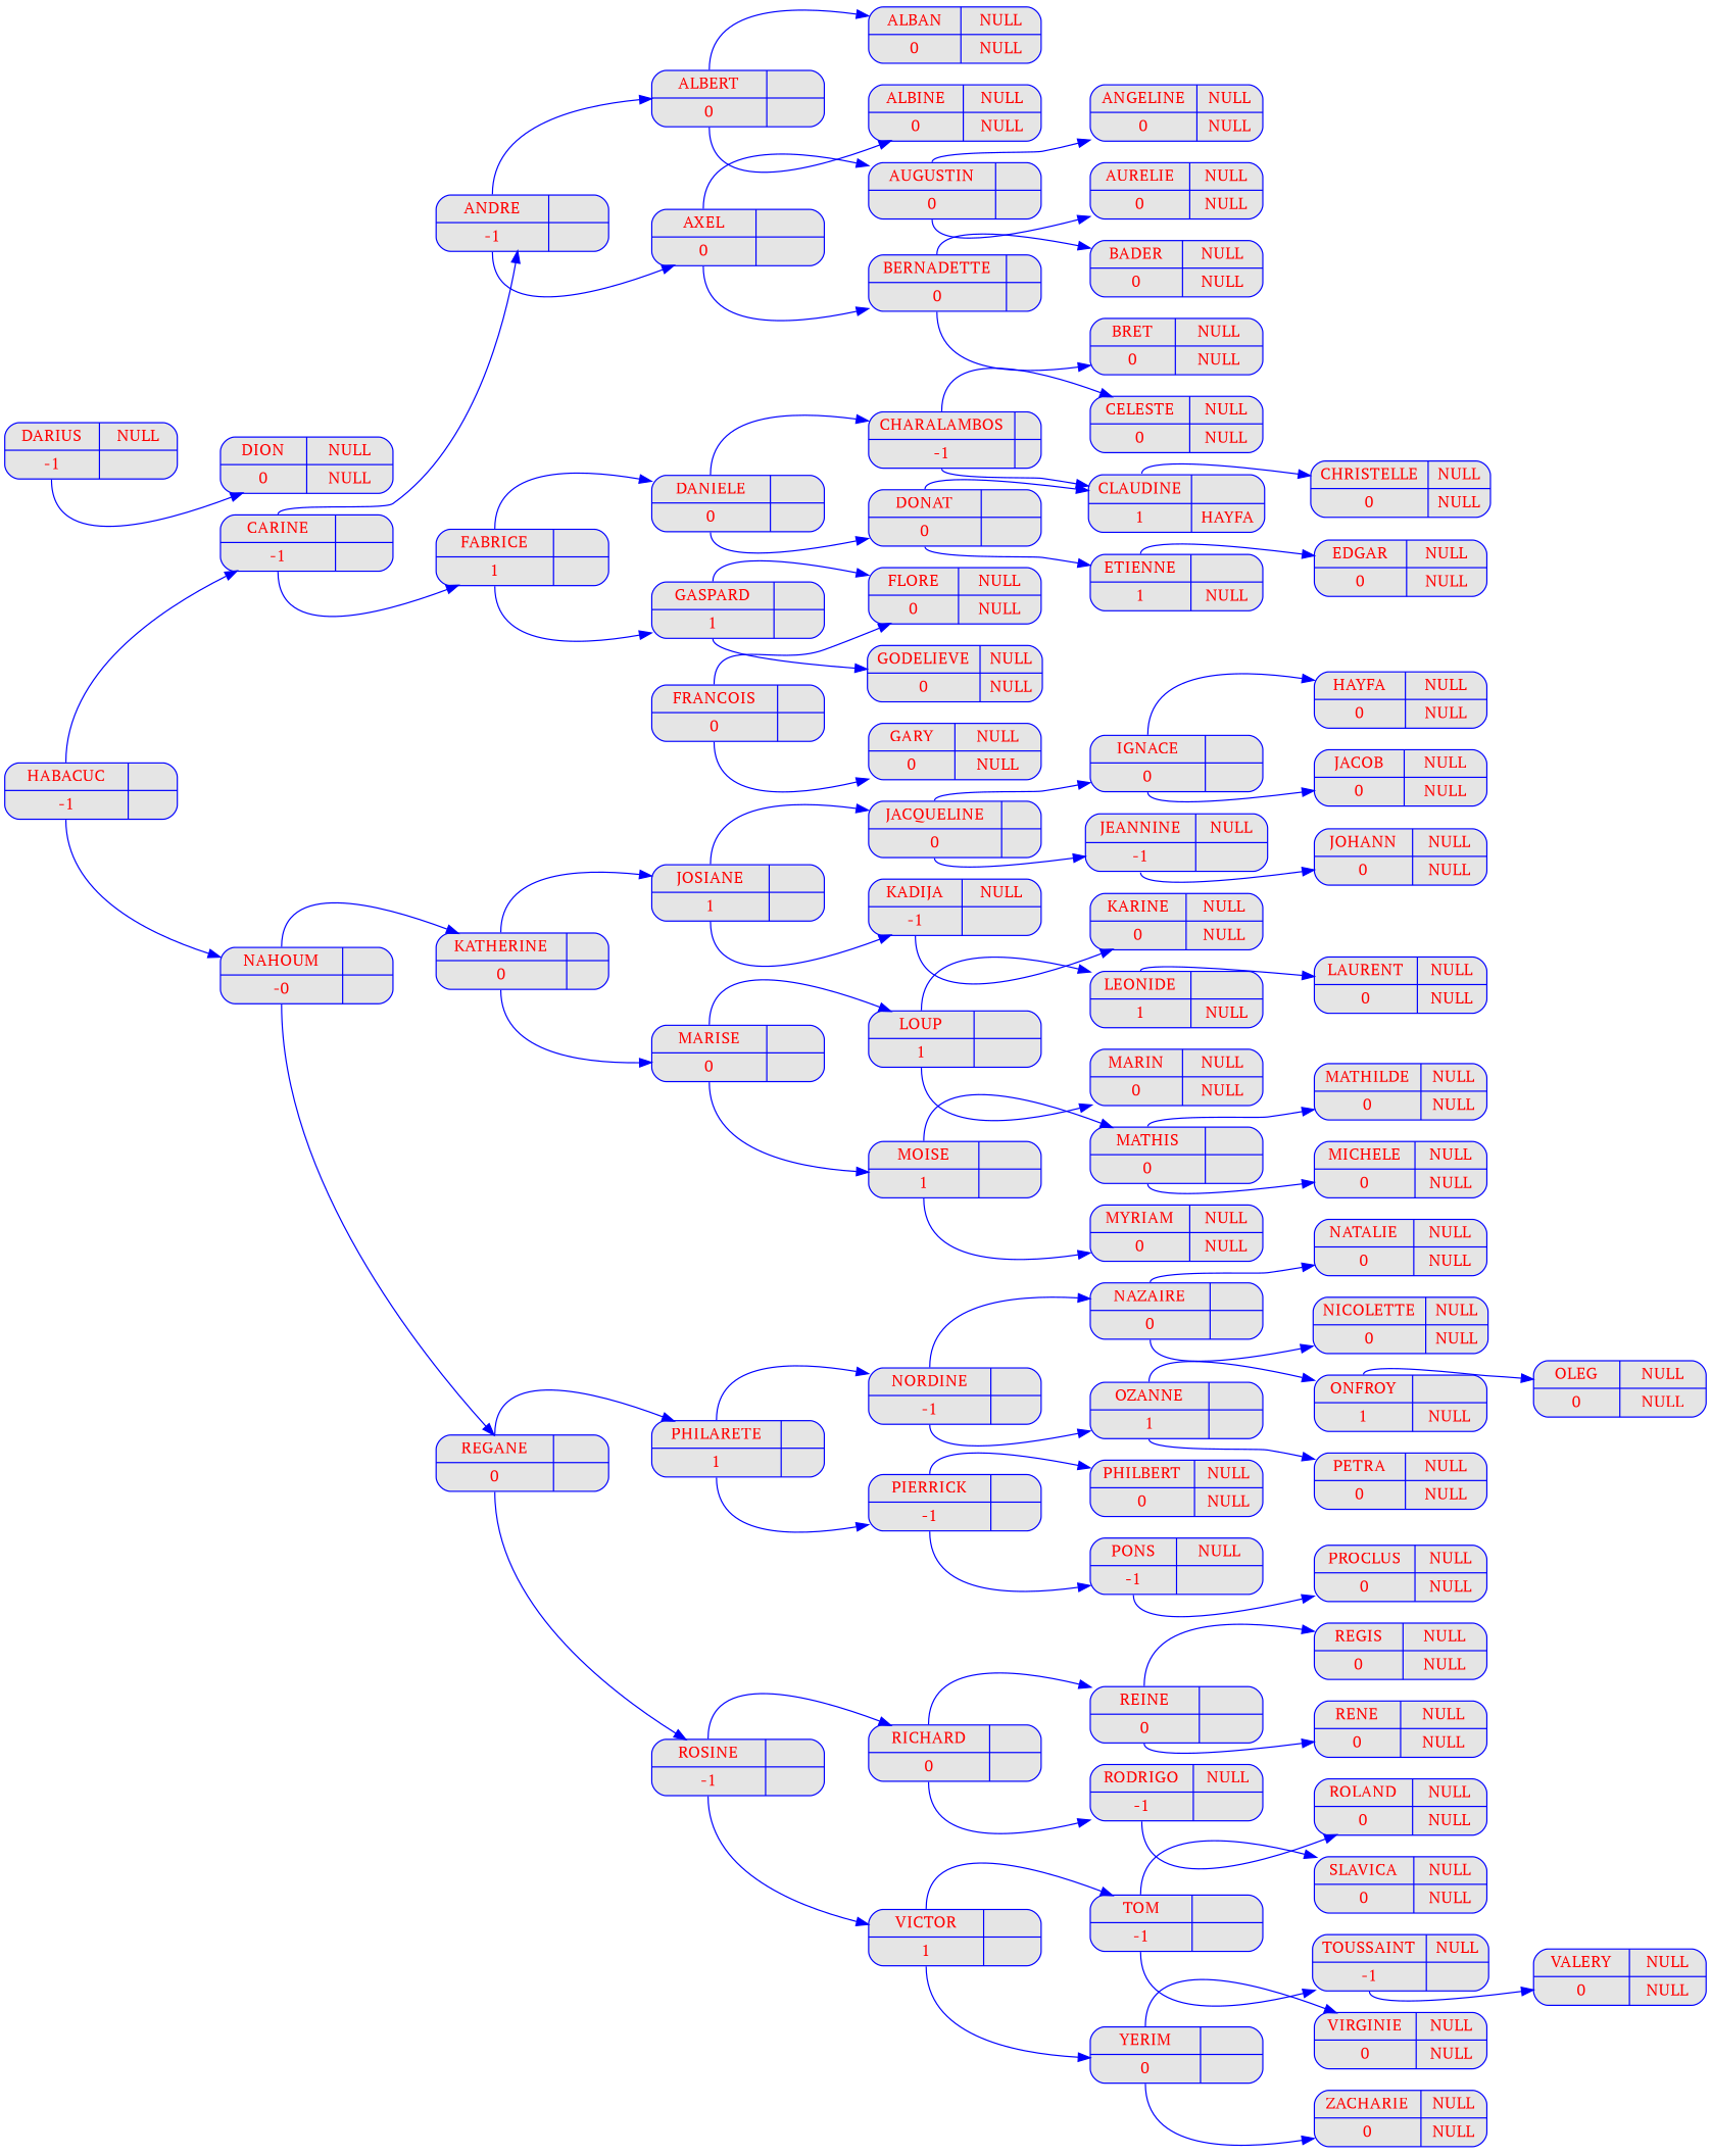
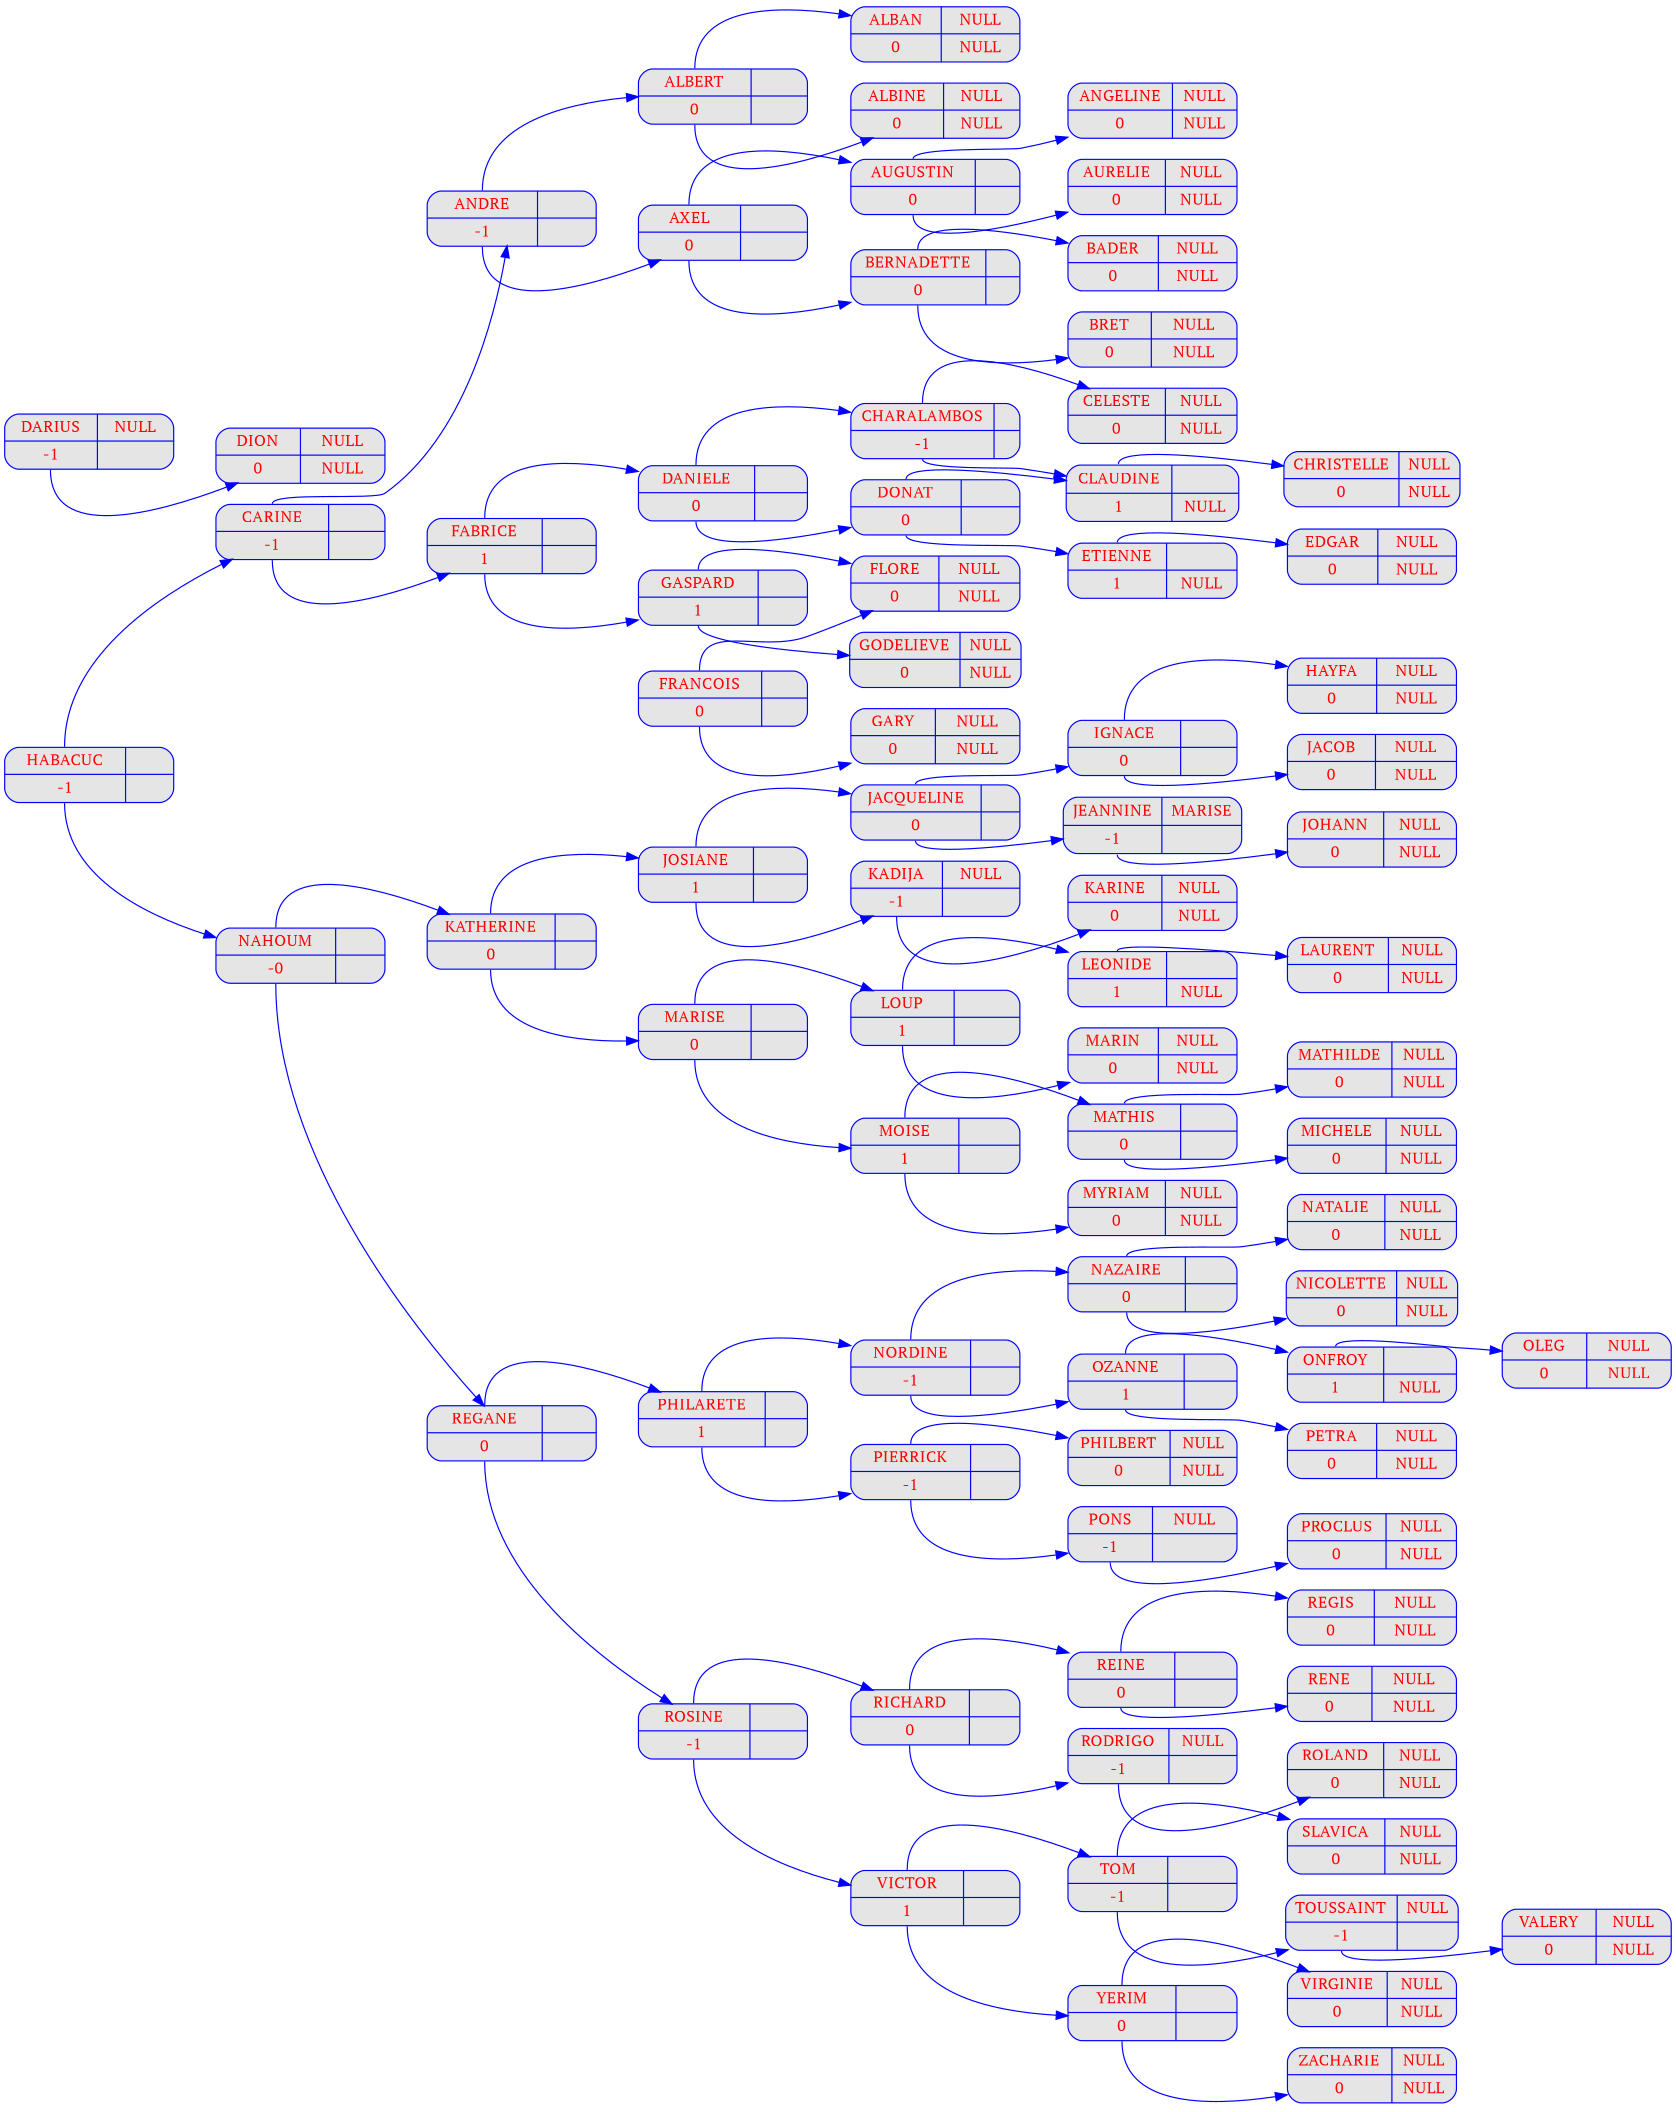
  digraph {
    fontname="PT Serif"
    rankdir=LR
    node [color=blue fillcolor=grey90 fontcolor=red fontname="PT Serif" fontsize=14 shape=record style="rounded, filled"]
    edge [color=blue fontname="PT Serif" tailport=d]
    n1 [label="{{<g> HABACUC | <d> -1 } | { <g> | <d>}}" width=2]
    n2 [label="{{<g> CARINE | <d> -1 } | { <g> | <d>}}" width=2]
    n3 [label="{{<g> NAHOUM | <d> -0 } | { <g> | <d>}}" width=2]
    n4 [label="{{<g> ANDRE | <d> -1 } | { <g> | <d>}}" width=2]
    n5 [label="{{<g> FABRICE | <d> 1 } | { <g> | <d>}}" width=2]
    n6 [label="{{<g> KATHERINE | <d> 0 } | { <g> | <d>}}" width=2]
    n7 [label="{{<g> REGANE | <d> 0 } | { <g> | <d>}}" width=2]
    n8 [label="{{<g> ALBERT | <d> 0 } | { <g> | <d>}}" width=2]
    n9 [label="{{<g> AXEL | <d> 0 } | { <g> | <d>}}" width=2]
    n10 [label="{{<g> DANIELE | <d> 0 } | { <g> | <d>}}" width=2]
    n11 [label="{{<g> GASPARD | <d> 1 } | { <g> | <d>}}" width=2]
    n12 [label="{{<g> ALBAN | <d> 0 }| { <g> NULL | <d> NULL}}" width=2]
    n13 [label="{{<g> ALBINE | <d> 0 }| { <g> NULL | <d> NULL}}" width=2]
    n14 [label="{{<g> AUGUSTIN | <d> 0 } | { <g> | <d>}}" width=2]
    n15 [label="{{<g> BERNADETTE | <d> 0 } | { <g> | <d>}}" width=2]
    n16 [label="{{<g> ANGELINE | <d> 0 }| { <g> NULL | <d> NULL}}" width=2]
    n17 [label="{{<g> AURELIE | <d> 0 }| { <g> NULL | <d> NULL}}" width=2]
    n18 [label="{{<g> BADER | <d> 0 }| { <g> NULL | <d> NULL}}" width=2]
    n19 [label="{{<g> BRET | <d> 0 }| { <g> NULL | <d> NULL}}" width=2]
    n20 [label="{{<g> CHARALAMBOS | <d> -1 } | { <g> | <d>}}" width=2]
    n21 [label="{{<g> DONAT | <d> 0 } | { <g> | <d>}}" width=2]
    n22 [label="{{<g> GODELIEVE | <d> 0 }| { <g> NULL | <d> NULL}}" width=2]
    n23 [label="{{<g> FLORE | <d> 0 }| { <g> NULL | <d> NULL}}" width=2]
    n24 [label="{{<g> CELESTE | <d> 0 }| { <g> NULL | <d> NULL}}" width=2]
-   n25 [label="{{<g> CLAUDINE | <d> 1 }| { <g> | <d> HAYFA}}" width=2]
+   n25 [label="{{<g> CLAUDINE | <d> 1 }| { <g> | <d> NULL}}" width=2]
    n26 [label="{{<g> ETIENNE | <d> 1 }| { <g> | <d> NULL}}" width=2]
    n27 [label="{{<g> CHRISTELLE | <d> 0 }| { <g> NULL | <d> NULL}}" width=2]
    n28 [label="{{<g> DARIUS | <d> -1 }| { <g> NULL | <d> }}" width=2]
    n29 [label="{{<g> DION | <d> 0 }| { <g> NULL | <d> NULL}}" width=2]
    n30 [label="{{<g> EDGAR | <d> 0 }| { <g> NULL | <d> NULL}}" width=2]
    n31 [label="{{<g> FRANCOIS | <d> 0 } | { <g> | <d>}}" width=2]
    n32 [label="{{<g> GARY | <d> 0 }| { <g> NULL | <d> NULL}}" width=2]
    n33 [label="{{<g> JOSIANE | <d> 1 } | { <g> | <d>}}" width=2]
    n34 [label="{{<g> MARISE | <d> 0 } | { <g> | <d>}}" width=2]
    n35 [label="{{<g> PHILARETE | <d> 1 } | { <g> | <d>}}" width=2]
    n36 [label="{{<g> ROSINE | <d> -1 } | { <g> | <d>}}" width=2]
    n37 [label="{{<g> JACQUELINE | <d> 0 } | { <g> | <d>}}" width=2]
    n38 [label="{{<g> KADIJA | <d> -1 }| { <g> NULL | <d> }}" width=2]
    n39 [label="{{<g> LOUP | <d> 1 } | { <g> | <d>}}" width=2]
    n40 [label="{{<g> MOISE | <d> 1 } | { <g> | <d>}}" width=2]
    n41 [label="{{<g> IGNACE | <d> 0 } | { <g> | <d>}}" width=2]
-   n42 [label="{{<g> JEANNINE | <d> -1 }| { <g> NULL | <d> }}" width=2]
+   n42 [label="{{<g> JEANNINE | <d> -1 }| { <g> MARISE | <d> }}" width=2]
    n43 [label="{{<g> KARINE | <d> 0 }| { <g> NULL | <d> NULL}}" width=2]
    n44 [label="{{<g> HAYFA | <d> 0 }| { <g> NULL | <d> NULL}}" width=2]
    n45 [label="{{<g> JACOB | <d> 0 }| { <g> NULL | <d> NULL}}" width=2]
    n46 [label="{{<g> JOHANN | <d> 0 }| { <g> NULL | <d> NULL}}" width=2]
    n47 [label="{{<g> LEONIDE | <d> 1 }| { <g> | <d> NULL}}" width=2]
    n48 [label="{{<g> MARIN | <d> 0 }| { <g> NULL | <d> NULL}}" width=2]
    n49 [label="{{<g> MATHIS | <d> 0 } | { <g> | <d>}}" width=2]
    n50 [label="{{<g> MYRIAM | <d> 0 }| { <g> NULL | <d> NULL}}" width=2]
    n51 [label="{{<g> LAURENT | <d> 0 }| { <g> NULL | <d> NULL}}" width=2]
    n52 [label="{{<g> MATHILDE | <d> 0 }| { <g> NULL | <d> NULL}}" width=2]
    n53 [label="{{<g> MICHELE | <d> 0 }| { <g> NULL | <d> NULL}}" width=2]
    n54 [label="{{<g> NORDINE | <d> -1 } | { <g> | <d>}}" width=2]
    n55 [label="{{<g> PIERRICK | <d> -1 } | { <g> | <d>}}" width=2]
    n56 [label="{{<g> RICHARD | <d> 0 } | { <g> | <d>}}" width=2]
    n57 [label="{{<g> VICTOR | <d> 1 } | { <g> | <d>}}" width=2]
    n58 [label="{{<g> NAZAIRE | <d> 0 } | { <g> | <d>}}" width=2]
    n59 [label="{{<g> OZANNE | <d> 1 } | { <g> | <d>}}" width=2]
    n60 [label="{{<g> PHILBERT | <d> 0 }| { <g> NULL | <d> NULL}}" width=2]
    n61 [label="{{<g> PONS | <d> -1 }| { <g> NULL | <d> }}" width=2]
    n62 [label="{{<g> NATALIE | <d> 0 }| { <g> NULL | <d> NULL}}" width=2]
    n63 [label="{{<g> NICOLETTE | <d> 0 }| { <g> NULL | <d> NULL}}" width=2]
    n64 [label="{{<g> ONFROY | <d> 1 }| { <g> | <d> NULL}}" width=2]
    n65 [label="{{<g> PETRA | <d> 0 }| { <g> NULL | <d> NULL}}" width=2]
    n66 [label="{{<g> OLEG | <d> 0 }| { <g> NULL | <d> NULL}}" width=2]
    n67 [label="{{<g> PROCLUS | <d> 0 }| { <g> NULL | <d> NULL}}" width=2]
    n68 [label="{{<g> REINE | <d> 0 } | { <g> | <d>}}" width=2]
    n69 [label="{{<g> RODRIGO | <d> -1 }| { <g> NULL | <d> }}" width=2]
    n70 [label="{{<g> TOM | <d> -1 } | { <g> | <d>}}" width=2]
    n71 [label="{{<g> YERIM | <d> 0 } | { <g> | <d>}}" width=2]
    n72 [label="{{<g> REGIS | <d> 0 }| { <g> NULL | <d> NULL}}" width=2]
    n73 [label="{{<g> RENE | <d> 0 }| { <g> NULL | <d> NULL}}" width=2]
    n74 [label="{{<g> ROLAND | <d> 0 }| { <g> NULL | <d> NULL}}" width=2]
    n75 [label="{{<g> SLAVICA | <d> 0 }| { <g> NULL | <d> NULL}}" width=2]
    n76 [label="{{<g> TOUSSAINT | <d> -1 }| { <g> NULL | <d> }}" width=2]
    n77 [label="{{<g> VIRGINIE | <d> 0 }| { <g> NULL | <d> NULL}}" width=2]
    n78 [label="{{<g> ZACHARIE | <d> 0 }| { <g> NULL | <d> NULL}}" width=2]
    n79 [label="{{<g> VALERY | <d> 0 }| { <g> NULL | <d> NULL}}" width=2]
    n1 -> n2 [tailport=g]
    n1 -> n3
    n2 -> n4 [tailport=g]
    n2 -> n5
    n3 -> n6 [tailport=g]
    n3 -> n7
    n4 -> n8 [tailport=g]
    n4 -> n9
    n5 -> n10 [tailport=g]
    n5 -> n11
    n6 -> n33 [tailport=g]
    n6 -> n34
    n7 -> n35 [tailport=g]
    n7 -> n36
    n8 -> n12 [tailport=g]
    n8 -> n13
    n9 -> n14 [tailport=g]
    n9 -> n15
    n10 -> n20 [tailport=g]
    n10 -> n21
    n11 -> n22
    n11 -> n23 [tailport=g]
    n14 -> n16 [tailport=g]
    n14 -> n17
    n15 -> n18 [tailport=g]
    n15 -> n19
    n20 -> n24 [tailport=g]
    n20 -> n25
    n21 -> n25 [tailport=g]
    n21 -> n26
    n25 -> n27 [tailport=g]
    n26 -> n30 [tailport=g]
    n28 -> n29
    n31 -> n23 [tailport=g]
    n31 -> n32
    n33 -> n37 [tailport=g]
    n33 -> n38
    n34 -> n39 [tailport=g]
    n34 -> n40
    n35 -> n54 [tailport=g]
    n35 -> n55
    n36 -> n56 [tailport=g]
    n36 -> n57
    n37 -> n41 [tailport=g]
    n37 -> n42
    n38 -> n43
    n39 -> n47 [tailport=g]
    n39 -> n48
    n40 -> n49 [tailport=g]
    n40 -> n50
    n41 -> n44 [tailport=g]
    n41 -> n45
    n42 -> n46
    n47 -> n51 [tailport=g]
    n49 -> n52 [tailport=g]
    n49 -> n53
    n54 -> n58 [tailport=g]
    n54 -> n59
    n55 -> n60 [tailport=g]
    n55 -> n61
    n56 -> n68 [tailport=g]
    n56 -> n69
    n57 -> n70 [tailport=g]
    n57 -> n71
    n58 -> n62 [tailport=g]
    n58 -> n63
    n59 -> n64 [tailport=g]
    n59 -> n65
    n61 -> n67
    n64 -> n66 [tailport=g]
    n68 -> n72 [tailport=g]
    n68 -> n73
    n69 -> n74
    n70 -> n75 [tailport=g]
    n70 -> n76
    n71 -> n77 [tailport=g]
    n71 -> n78
    n76 -> n79
  }
